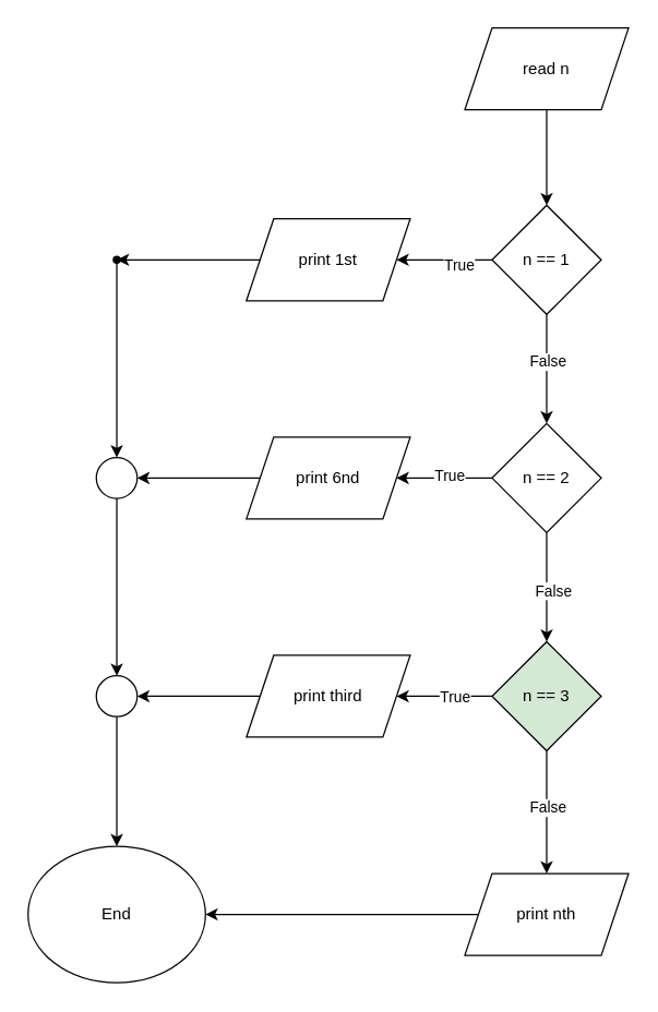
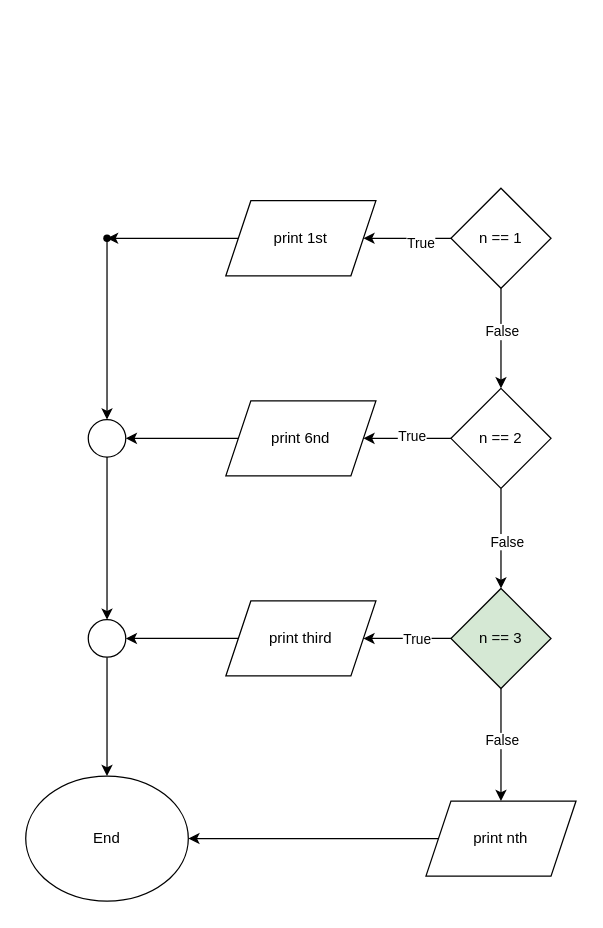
  <mxCell id="0" />
  <mxCell id="1" parent="0" />
- <mxCell id="2" value="" style="edgeStyle=orthogonalEdgeStyle;rounded=0;orthogonalLoop=1;jettySize=auto;html=1;" edge="1" parent="1" source="3" target="8"><mxGeometry relative="1" as="geometry" /></mxCell>
- <mxCell id="3" value="read n" style="shape=parallelogram;perimeter=parallelogramPerimeter;whiteSpace=wrap;html=1;fixedSize=1;" vertex="1" parent="1"><mxGeometry x="340" y="20" width="120" height="60" as="geometry" /></mxCell>
  <mxCell id="4" value="" style="edgeStyle=orthogonalEdgeStyle;rounded=0;orthogonalLoop=1;jettySize=auto;html=1;" edge="1" parent="1" source="8" target="10"><mxGeometry relative="1" as="geometry" /></mxCell>
  <mxCell id="5" value="True" style="edgeLabel;html=1;align=center;verticalAlign=middle;resizable=0;points=[];" vertex="1" connectable="0" parent="4"><mxGeometry x="-0.286" y="3" relative="1" as="geometry"><mxPoint as="offset" /></mxGeometry></mxCell>
  <mxCell id="6" value="" style="edgeStyle=orthogonalEdgeStyle;rounded=0;orthogonalLoop=1;jettySize=auto;html=1;" edge="1" parent="1" source="8" target="15"><mxGeometry relative="1" as="geometry" /></mxCell>
  <mxCell id="7" value="False" style="edgeLabel;html=1;align=center;verticalAlign=middle;resizable=0;points=[];" vertex="1" connectable="0" parent="6"><mxGeometry x="-0.15" relative="1" as="geometry"><mxPoint as="offset" /></mxGeometry></mxCell>
  <mxCell id="8" value="n == 1" style="rhombus;whiteSpace=wrap;html=1;" vertex="1" parent="1"><mxGeometry x="360" y="150" width="80" height="80" as="geometry" /></mxCell>
  <mxCell id="9" value="" style="edgeStyle=orthogonalEdgeStyle;rounded=0;orthogonalLoop=1;jettySize=auto;html=1;" edge="1" parent="1" source="10" target="29"><mxGeometry relative="1" as="geometry" /></mxCell>
  <mxCell id="10" value="print 1st" style="shape=parallelogram;perimeter=parallelogramPerimeter;whiteSpace=wrap;html=1;fixedSize=1;" vertex="1" parent="1"><mxGeometry x="180" y="160" width="120" height="60" as="geometry" /></mxCell>
  <mxCell id="11" value="" style="edgeStyle=orthogonalEdgeStyle;rounded=0;orthogonalLoop=1;jettySize=auto;html=1;" edge="1" parent="1" source="15" target="17"><mxGeometry relative="1" as="geometry" /></mxCell>
  <mxCell id="12" value="True" style="edgeLabel;html=1;align=center;verticalAlign=middle;resizable=0;points=[];" vertex="1" connectable="0" parent="11"><mxGeometry x="-0.086" y="-2" relative="1" as="geometry"><mxPoint as="offset" /></mxGeometry></mxCell>
  <mxCell id="13" value="" style="edgeStyle=orthogonalEdgeStyle;rounded=0;orthogonalLoop=1;jettySize=auto;html=1;" edge="1" parent="1" source="15" target="22"><mxGeometry relative="1" as="geometry" /></mxCell>
  <mxCell id="14" value="False" style="edgeLabel;html=1;align=center;verticalAlign=middle;resizable=0;points=[];" vertex="1" connectable="0" parent="13"><mxGeometry x="0.05" y="4" relative="1" as="geometry"><mxPoint as="offset" /></mxGeometry></mxCell>
  <mxCell id="15" value="n == 2" style="rhombus;whiteSpace=wrap;html=1;" vertex="1" parent="1"><mxGeometry x="360" y="310" width="80" height="80" as="geometry" /></mxCell>
  <mxCell id="16" value="" style="edgeStyle=orthogonalEdgeStyle;rounded=0;orthogonalLoop=1;jettySize=auto;html=1;" edge="1" parent="1" source="17" target="31"><mxGeometry relative="1" as="geometry"><mxPoint x="125" y="350" as="targetPoint" /></mxGeometry></mxCell>
  <mxCell id="17" value="print 6nd" style="shape=parallelogram;perimeter=parallelogramPerimeter;whiteSpace=wrap;html=1;fixedSize=1;" vertex="1" parent="1"><mxGeometry x="180" y="320" width="120" height="60" as="geometry" /></mxCell>
  <mxCell id="18" value="" style="edgeStyle=orthogonalEdgeStyle;rounded=0;orthogonalLoop=1;jettySize=auto;html=1;" edge="1" parent="1" source="22" target="24"><mxGeometry relative="1" as="geometry" /></mxCell>
  <mxCell id="19" value="True" style="edgeLabel;html=1;align=center;verticalAlign=middle;resizable=0;points=[];" vertex="1" connectable="0" parent="18"><mxGeometry x="-0.2" relative="1" as="geometry"><mxPoint as="offset" /></mxGeometry></mxCell>
  <mxCell id="20" value="" style="edgeStyle=orthogonalEdgeStyle;rounded=0;orthogonalLoop=1;jettySize=auto;html=1;" edge="1" parent="1" source="22" target="26"><mxGeometry relative="1" as="geometry" /></mxCell>
  <mxCell id="21" value="False" style="edgeLabel;html=1;align=center;verticalAlign=middle;resizable=0;points=[];" vertex="1" connectable="0" parent="20"><mxGeometry x="-0.089" relative="1" as="geometry"><mxPoint as="offset" /></mxGeometry></mxCell>
  <mxCell id="22" value="n == 3" style="rhombus;whiteSpace=wrap;html=1;fillColor=#d5e8d4;" vertex="1" parent="1"><mxGeometry x="360" y="470" width="80" height="80" as="geometry" /></mxCell>
  <mxCell id="23" value="" style="edgeStyle=orthogonalEdgeStyle;rounded=0;orthogonalLoop=1;jettySize=auto;html=1;" edge="1" parent="1" source="24" target="33"><mxGeometry relative="1" as="geometry" /></mxCell>
  <mxCell id="24" value="print third" style="shape=parallelogram;perimeter=parallelogramPerimeter;whiteSpace=wrap;html=1;fixedSize=1;" vertex="1" parent="1"><mxGeometry x="180" y="480" width="120" height="60" as="geometry" /></mxCell>
  <mxCell id="25" value="" style="edgeStyle=orthogonalEdgeStyle;rounded=0;orthogonalLoop=1;jettySize=auto;html=1;" edge="1" parent="1" source="26" target="27"><mxGeometry relative="1" as="geometry" /></mxCell>
  <mxCell id="26" value="print nth" style="shape=parallelogram;perimeter=parallelogramPerimeter;whiteSpace=wrap;html=1;fixedSize=1;" vertex="1" parent="1"><mxGeometry x="340" y="640" width="120" height="60" as="geometry" /></mxCell>
  <mxCell id="27" value="End" style="ellipse;whiteSpace=wrap;html=1;" vertex="1" parent="1"><mxGeometry x="20" y="620" width="130" height="100" as="geometry" /></mxCell>
  <mxCell id="28" value="" style="edgeStyle=orthogonalEdgeStyle;rounded=0;orthogonalLoop=1;jettySize=auto;html=1;entryX=0.5;entryY=0;entryDx=0;entryDy=0;" edge="1" parent="1" source="29" target="31"><mxGeometry relative="1" as="geometry"><mxPoint x="85" y="310" as="targetPoint" /></mxGeometry></mxCell>
  <mxCell id="29" value="" style="shape=waypoint;sketch=0;size=6;pointerEvents=1;points=[];fillColor=default;resizable=0;rotatable=0;perimeter=centerPerimeter;snapToPoint=1;" vertex="1" parent="1"><mxGeometry x="75" y="180" width="20" height="20" as="geometry" /></mxCell>
  <mxCell id="30" value="" style="edgeStyle=orthogonalEdgeStyle;rounded=0;orthogonalLoop=1;jettySize=auto;html=1;" edge="1" parent="1" source="31" target="33"><mxGeometry relative="1" as="geometry" /></mxCell>
  <mxCell id="31" value="" style="ellipse;whiteSpace=wrap;html=1;aspect=fixed;" vertex="1" parent="1"><mxGeometry x="70" y="335" width="30" height="30" as="geometry" /></mxCell>
  <mxCell id="32" value="" style="edgeStyle=orthogonalEdgeStyle;rounded=0;orthogonalLoop=1;jettySize=auto;html=1;" edge="1" parent="1" source="33" target="27"><mxGeometry relative="1" as="geometry" /></mxCell>
  <mxCell id="33" value="" style="ellipse;whiteSpace=wrap;html=1;aspect=fixed;" vertex="1" parent="1"><mxGeometry x="70" y="495" width="30" height="30" as="geometry" /></mxCell>
